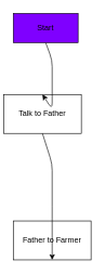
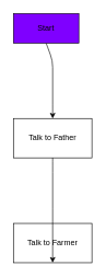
  <mxCell id="0" />
  <mxCell id="1" parent="0" />
- <mxCell id="2" value="Talk to Father" style="rounded=0;whiteSpace=wrap;html=1;" vertex="1" parent="1"><mxGeometry x="5" y="145" width="120" height="60" as="geometry" /></mxCell>
+ <mxCell id="2" value="Talk to Father" style="rounded=0;whiteSpace=wrap;html=1;" vertex="1" parent="1"><mxGeometry y="180" width="120" height="60" as="geometry" x="20" /></mxCell>
  <mxCell id="3" value="" style="endArrow=classic;html=1;entryX=0.5;entryY=0;entryDx=0;entryDy=0;noEdgeStyle=1;orthogonal=1;exitX=0.5;exitY=1;exitDx=0;exitDy=0;" edge="1" parent="1" source="4" target="2"><mxGeometry width="50" height="50" relative="1" as="geometry"><mxPoint x="80" y="83" as="sourcePoint" /><mxPoint x="210" y="160" as="targetPoint" /><Array as="points"><mxPoint x="80" y="92" /><mxPoint x="80" y="168" /></Array></mxGeometry></mxCell>
  <mxCell id="4" value="Start" style="rounded=0;whiteSpace=wrap;html=1;glass=0;shadow=0;sketch=0;fillColor=#7F00FF;" vertex="1" parent="1"><mxGeometry x="20" y="20" width="100" height="45" as="geometry" /></mxCell>
- <mxCell id="5" value="Father to Farmer" style="rounded=0;whiteSpace=wrap;html=1;" vertex="1" parent="1"><mxGeometry y="340" width="120" height="60" as="geometry" x="20" /></mxCell>
+ <mxCell id="5" value="Talk to Farmer" style="rounded=0;whiteSpace=wrap;html=1;" vertex="1" parent="1"><mxGeometry y="340" width="120" height="60" as="geometry" x="20" /></mxCell>
  <mxCell id="6" value="" style="endArrow=classic;html=1;entryX=0.5;entryY=1;entryDx=0;entryDy=0;noEdgeStyle=1;orthogonal=1;exitX=0.5;exitY=1;exitDx=0;exitDy=0;" edge="1" parent="1" source="2" target="5"><mxGeometry width="50" height="50" relative="1" as="geometry"><mxPoint x="90" y="90" as="sourcePoint" /><mxPoint x="90" y="190" as="targetPoint" /><Array as="points"><mxPoint x="80" y="252" /><mxPoint x="80" y="328" /></Array></mxGeometry></mxCell>
